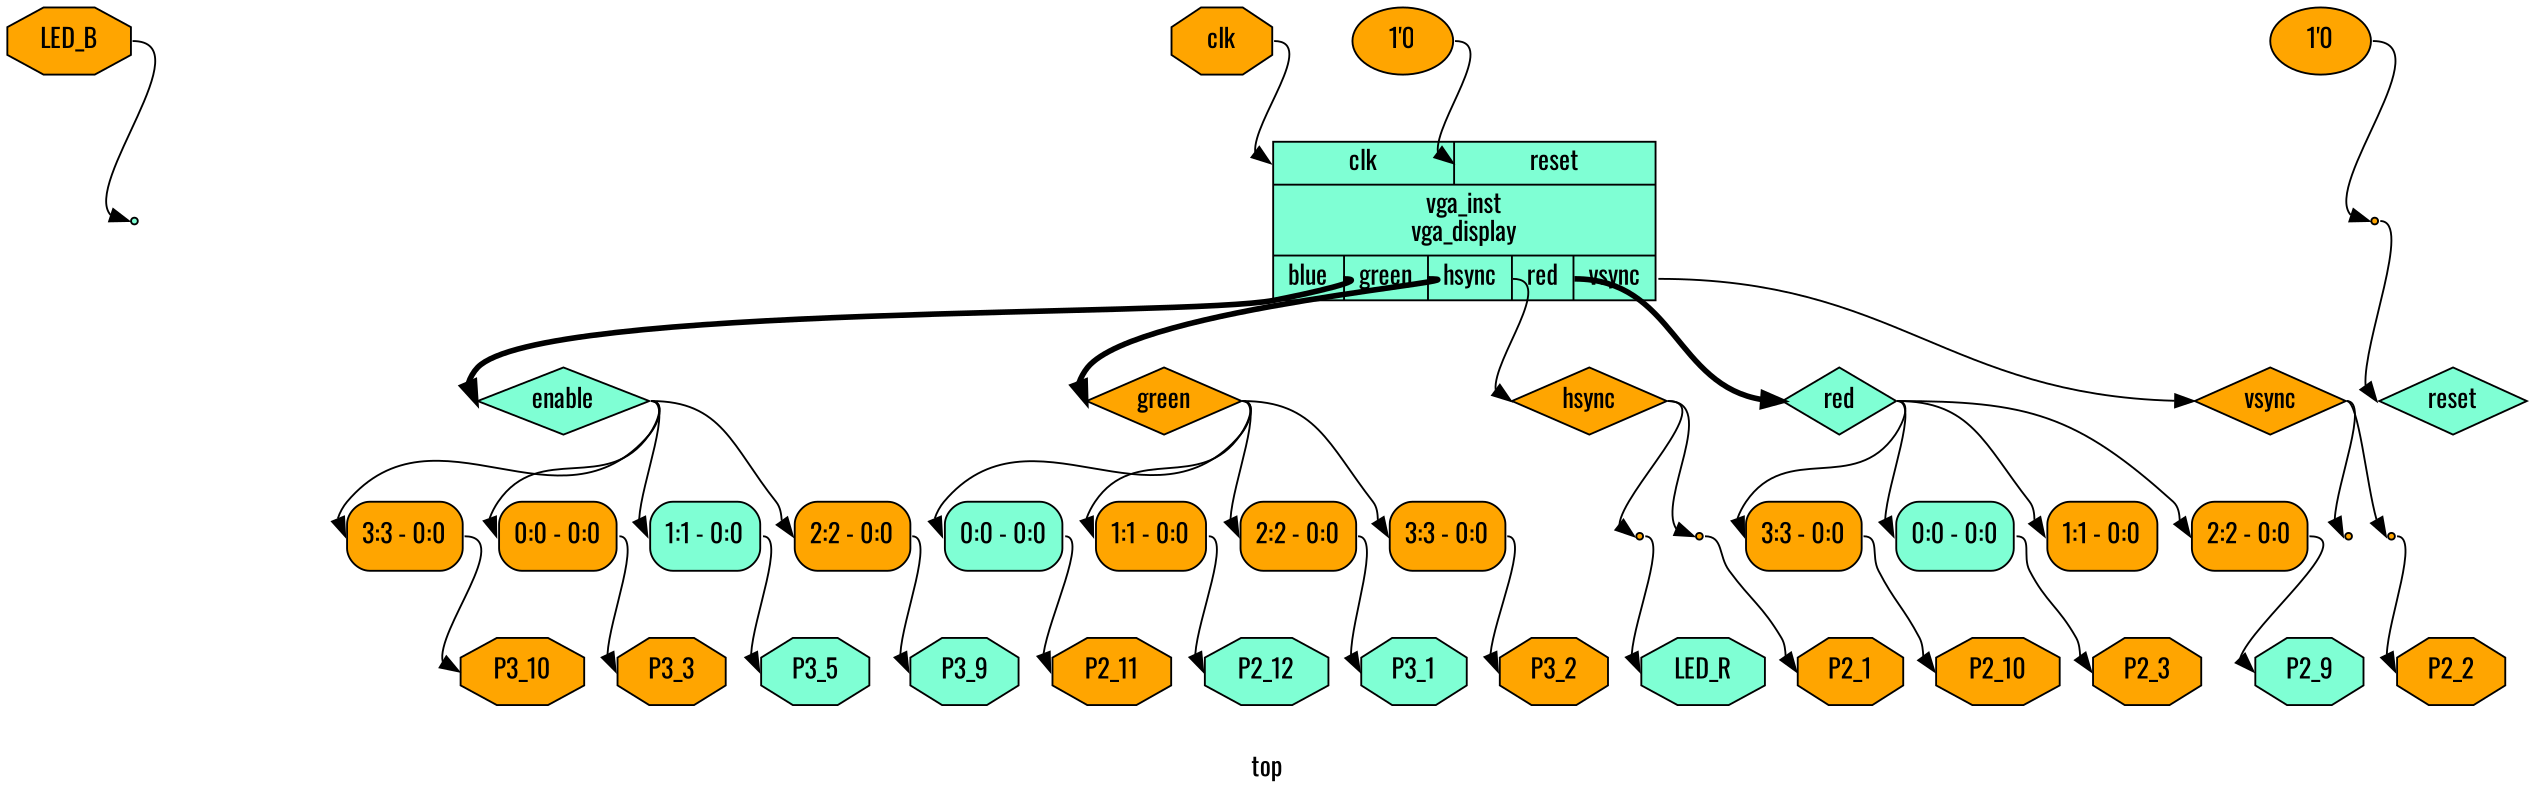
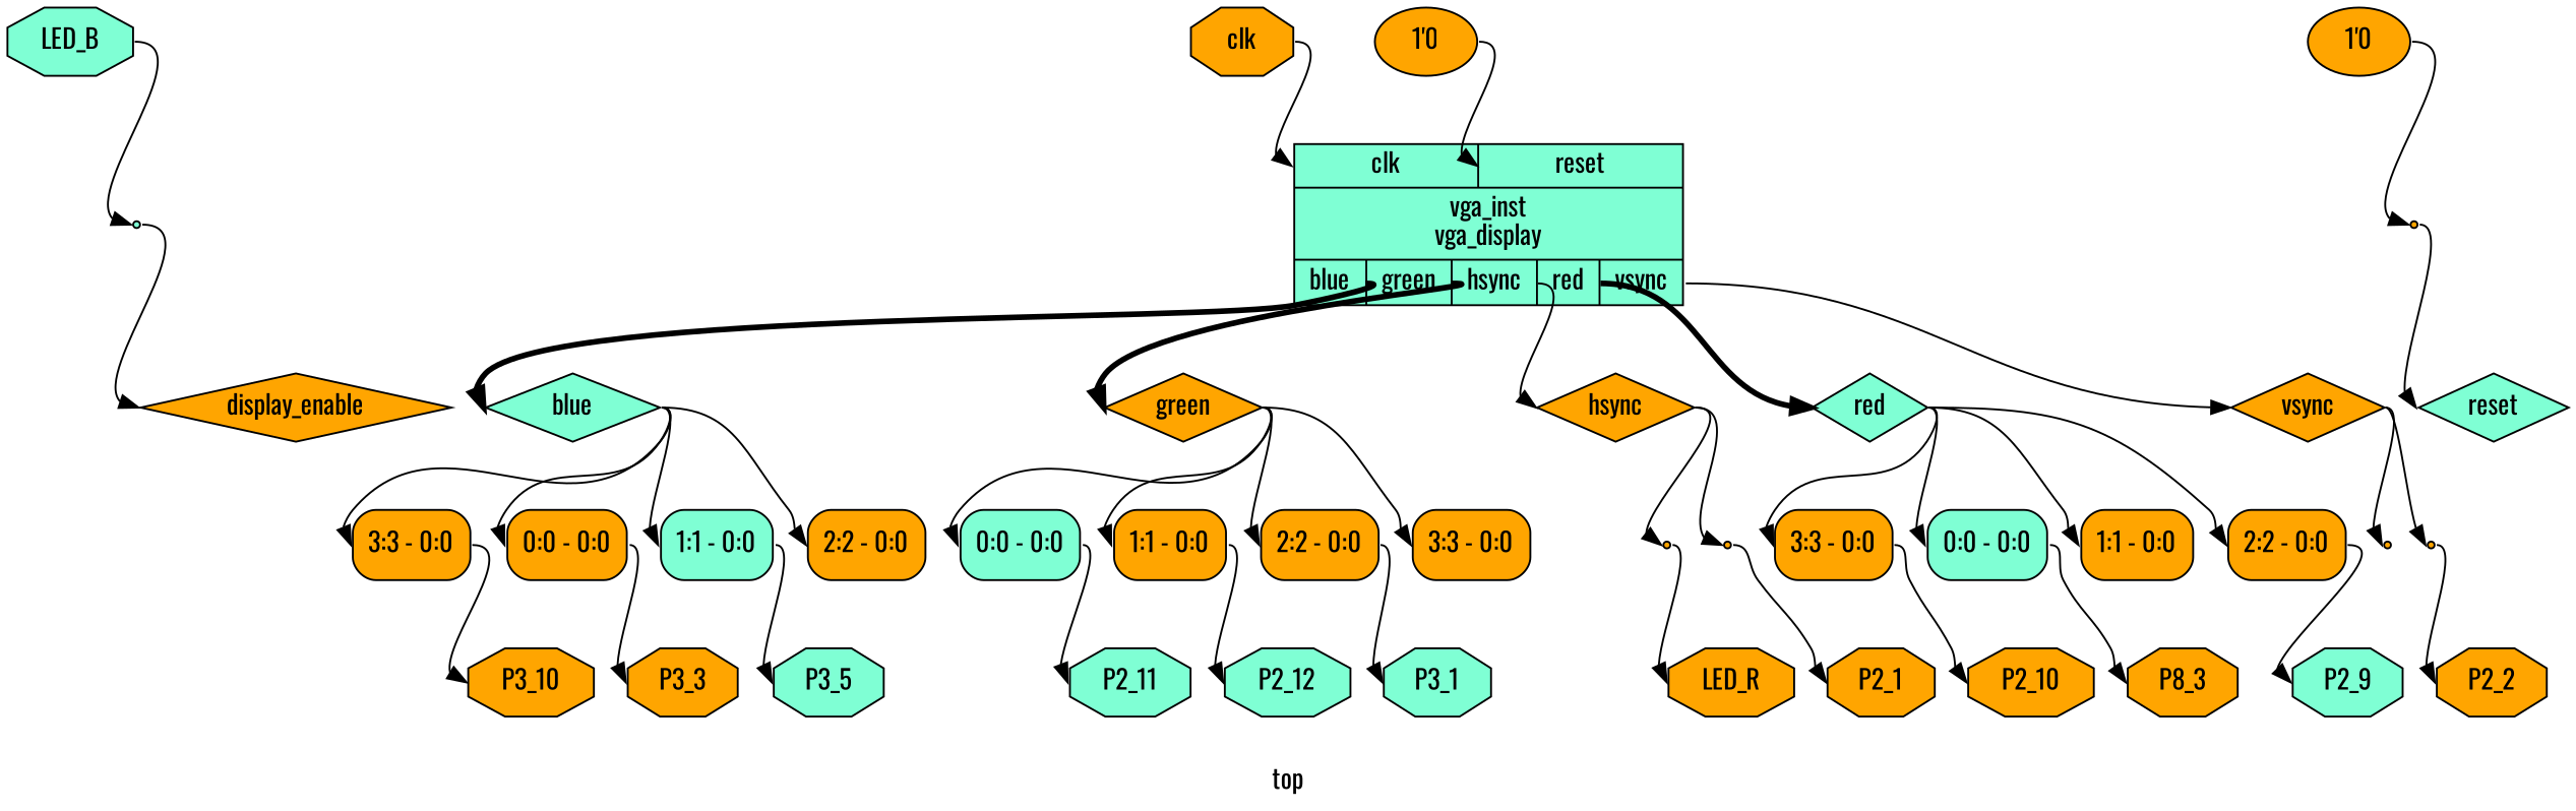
  digraph {
    fontname=Oswald
    label=top
    rankdir=TB
    remincross=true
    node [color=black fillcolor=orange fontcolor=black fontname=Oswald shape=octagon style=filled]
    edge [color=black fontcolor=black fontname=Oswald headport=w tailport=e]
-   n1 [label=LED_B]
+   n1 [fillcolor=aquamarine label=LED_B]
    x17 [fillcolor=aquamarine shape=point color="" fontcolor=""]
-   n4 [fillcolor=aquamarine label=LED_R]
+   n3 [label=display_enable shape=diamond]
+   n4 [label=LED_R]
    n5 [label=P2_1]
    n6 [label=P2_10]
-   n7 [label=P2_11]
+   n7 [fillcolor=aquamarine label=P2_11]
    n8 [fillcolor=aquamarine label=P2_12]
    n9 [label=P2_2]
-   n10 [label=P2_3]
+   n10 [label=P8_3]
    n11 [fillcolor=aquamarine label=P2_9]
    n12 [fillcolor=aquamarine label=P3_1]
    n13 [label=P3_10]
-   n14 [label=P3_2]
    n15 [label=P3_3]
    n16 [fillcolor=aquamarine label=P3_5]
-   n17 [fillcolor=aquamarine label=P3_9]
-   n18 [fillcolor=aquamarine label=enable shape=diamond]
+   n18 [fillcolor=aquamarine label=blue shape=diamond]
    n19 [label="<s0> 3:3 - 0:0 " shape=record style="rounded,filled"]
    n20 [label="<s0> 0:0 - 0:0 " shape=record style="rounded,filled"]
    n21 [fillcolor=aquamarine label="<s0> 1:1 - 0:0 " shape=record style="rounded,filled"]
    n22 [label="<s0> 2:2 - 0:0 " shape=record style="rounded,filled"]
    n23 [label=clk]
    n24 [fillcolor=aquamarine label="{{<p19> clk|<p24> reset}|vga_inst\nvga_display|{<p18> blue|<p21> green|<p22> hsync|<p23> red|<p25> vsync}}" shape=record color="" fontcolor=""]
    n25 [label=green shape=diamond]
    n26 [label=hsync shape=diamond]
    n27 [fillcolor=aquamarine label=red shape=diamond]
    n28 [label=vsync shape=diamond]
    n29 [fillcolor=aquamarine label="<s0> 0:0 - 0:0 " shape=record style="rounded,filled"]
    n30 [label="<s0> 1:1 - 0:0 " shape=record style="rounded,filled"]
    n31 [label="<s0> 2:2 - 0:0 " shape=record style="rounded,filled"]
    n32 [label="<s0> 3:3 - 0:0 " shape=record style="rounded,filled"]
    x2 [shape=point color="" fontcolor=""]
    x3 [shape=point color="" fontcolor=""]
    n35 [label="<s0> 3:3 - 0:0 " shape=record style="rounded,filled"]
    n36 [fillcolor=aquamarine label="<s0> 0:0 - 0:0 " shape=record style="rounded,filled"]
    n37 [label="<s0> 1:1 - 0:0 " shape=record style="rounded,filled"]
    n38 [label="<s0> 2:2 - 0:0 " shape=record style="rounded,filled"]
    n39 [fillcolor=aquamarine label=reset shape=diamond]
    x1 [shape=point color="" fontcolor=""]
    x7 [shape=point color="" fontcolor=""]
    n42 [label="1'0" color="" fontcolor="" shape=""]
    n43 [label="1'0" color="" fontcolor="" shape=""]
    x19 [shape=point color="" fontcolor=""]
    n1 -> x17
+   x17 -> n3
    n18 -> n19 [headport="s0:w"]
    n18 -> n20 [headport="s0:w"]
    n18 -> n21 [headport="s0:w"]
    n18 -> n22 [headport="s0:w"]
    n19 -> n13
    n20 -> n15
    n21 -> n16
-   n22 -> n17
    n23 -> n24 [headport="p19:w"]
    n24 -> n18 [style="setlinewidth(3)" tailport="p18:e"]
    n24 -> n25 [style="setlinewidth(3)" tailport="p21:e"]
    n24 -> n26 [tailport="p22:e"]
    n24 -> n27 [style="setlinewidth(3)" tailport="p23:e"]
    n24 -> n28 [tailport="p25:e"]
    n25 -> n29 [headport="s0:w"]
    n25 -> n30 [headport="s0:w"]
    n25 -> n31 [headport="s0:w"]
    n25 -> n32 [headport="s0:w"]
    n26 -> x2
    n26 -> x3
    n27 -> n35 [headport="s0:w"]
    n27 -> n36 [headport="s0:w"]
    n27 -> n37 [headport="s0:w"]
    n27 -> n38 [headport="s0:w"]
    n28 -> x1
    n28 -> x7
    n29 -> n7
    n30 -> n8
    n31 -> n12
-   n32 -> n14
    x2 -> n4
    x3 -> n5
    n35 -> n6
    n36 -> n10
    n38 -> n11
    x7 -> n9
    n42 -> n24 [headport="p24:w"]
    n43 -> x19
    x19 -> n39
  }
